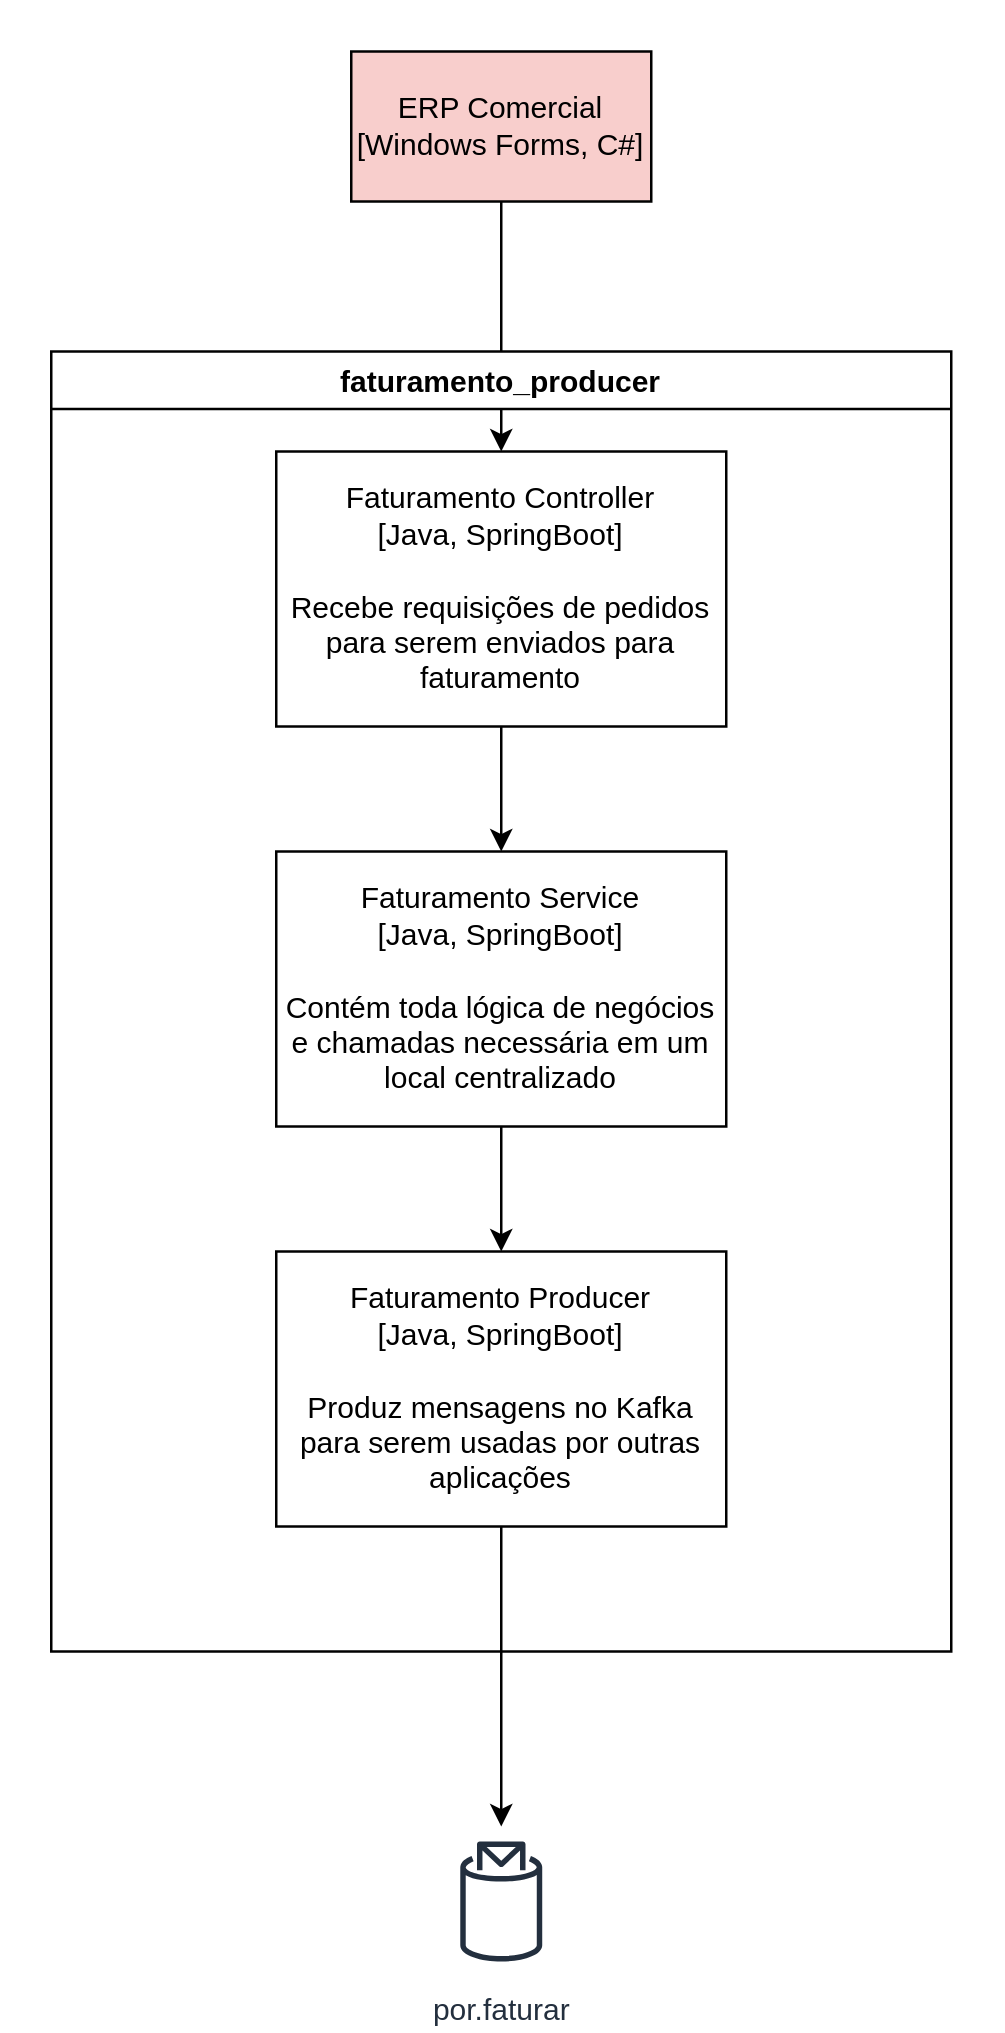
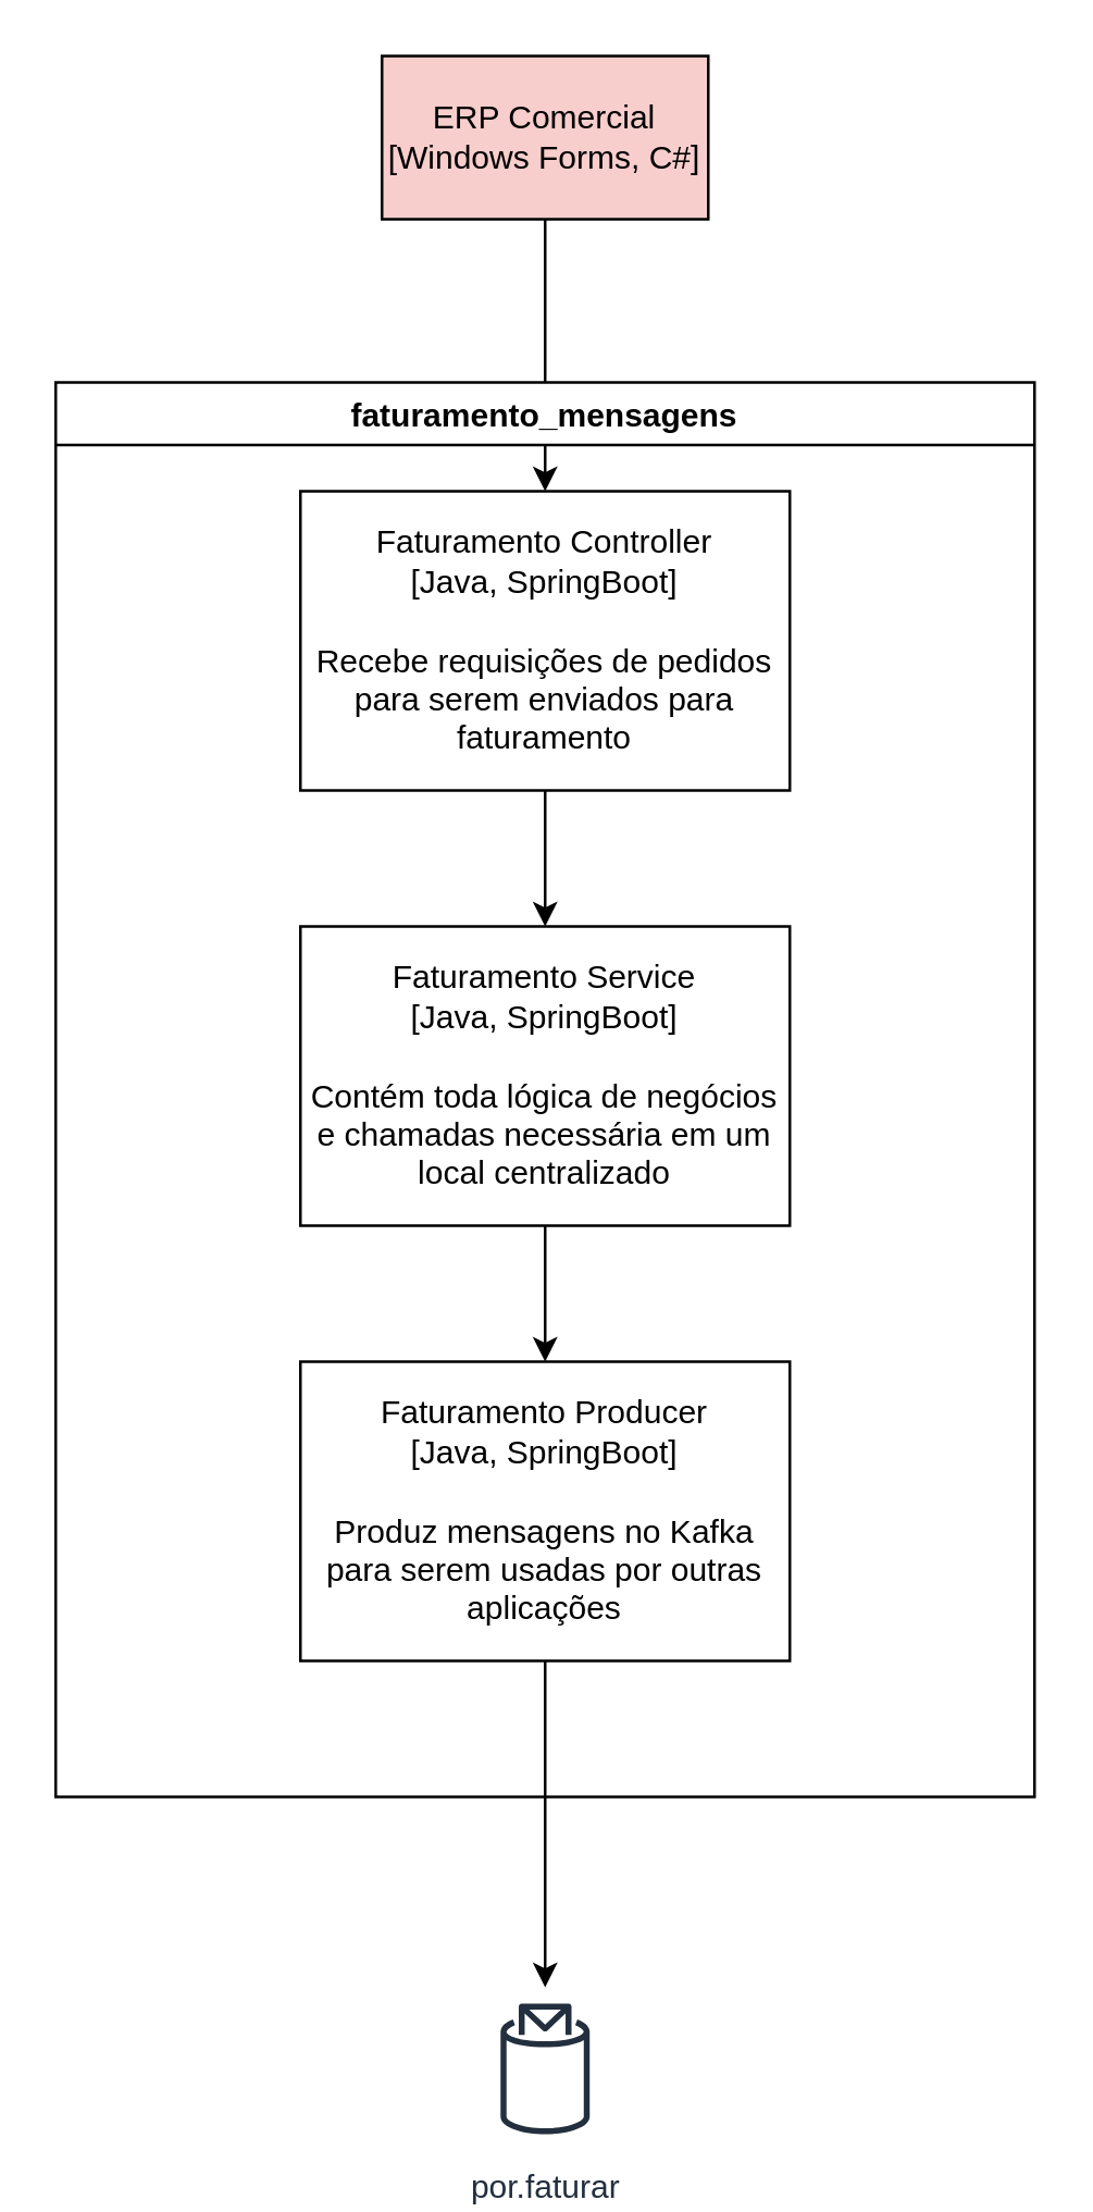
  <mxCell id="0" />
  <mxCell id="1" parent="0" />
  <mxCell id="2" value="" style="edgeStyle=orthogonalEdgeStyle;rounded=0;orthogonalLoop=1;jettySize=auto;html=1;" edge="1" parent="1" source="3" target="6"><mxGeometry relative="1" as="geometry" /></mxCell>
  <mxCell id="3" value="ERP Comercial&lt;br&gt;[Windows Forms, C#]" style="rounded=0;whiteSpace=wrap;html=1;fillColor=#f8cecc;" parent="1" vertex="1"><mxGeometry x="140" y="20" width="120" height="60" as="geometry" /></mxCell>
- <mxCell id="4" value="faturamento_producer" style="swimlane;" parent="1" vertex="1"><mxGeometry x="20" y="140" width="360" height="520" as="geometry" /></mxCell>
+ <mxCell id="4" value="faturamento_mensagens" style="swimlane;" parent="1" vertex="1"><mxGeometry x="20" y="140" width="360" height="520" as="geometry" /></mxCell>
  <mxCell id="5" value="" style="edgeStyle=orthogonalEdgeStyle;rounded=0;orthogonalLoop=1;jettySize=auto;html=1;" parent="4" source="6" target="8" edge="1"><mxGeometry relative="1" as="geometry" /></mxCell>
  <mxCell id="6" value="Faturamento Controller&lt;br&gt;[Java, SpringBoot]&lt;br&gt;&lt;br&gt;Recebe requisições de pedidos para serem enviados para faturamento" style="rounded=0;whiteSpace=wrap;html=1;" parent="4" vertex="1"><mxGeometry x="90" y="40" width="180" height="110" as="geometry" /></mxCell>
  <mxCell id="7" value="" style="edgeStyle=orthogonalEdgeStyle;rounded=0;orthogonalLoop=1;jettySize=auto;html=1;" parent="4" source="8" target="9" edge="1"><mxGeometry relative="1" as="geometry" /></mxCell>
  <mxCell id="8" value="Faturamento Service&lt;br&gt;[Java, SpringBoot]&lt;br&gt;&lt;br&gt;Contém toda lógica de negócios e chamadas necessária em um local centralizado" style="rounded=0;whiteSpace=wrap;html=1;" parent="4" vertex="1"><mxGeometry x="90" y="200" width="180" height="110" as="geometry" /></mxCell>
  <mxCell id="9" value="Faturamento Producer&lt;br&gt;[Java, SpringBoot]&lt;br&gt;&lt;br&gt;Produz mensagens no Kafka para serem usadas por outras aplicações" style="rounded=0;whiteSpace=wrap;html=1;" parent="4" vertex="1"><mxGeometry x="90" y="360" width="180" height="110" as="geometry" /></mxCell>
  <mxCell id="10" value="por.faturar" style="sketch=0;outlineConnect=0;fontColor=#232F3E;gradientColor=none;strokeColor=#232F3E;fillColor=#ffffff;dashed=0;verticalLabelPosition=bottom;verticalAlign=top;align=center;html=1;fontSize=12;fontStyle=0;aspect=fixed;shape=mxgraph.aws4.resourceIcon;resIcon=mxgraph.aws4.topic_2;" parent="1" vertex="1"><mxGeometry x="170" y="730" width="60" height="60" as="geometry" /></mxCell>
  <mxCell id="11" style="edgeStyle=orthogonalEdgeStyle;rounded=0;orthogonalLoop=1;jettySize=auto;html=1;" edge="1" parent="1" source="9" target="10"><mxGeometry relative="1" as="geometry" /></mxCell>
